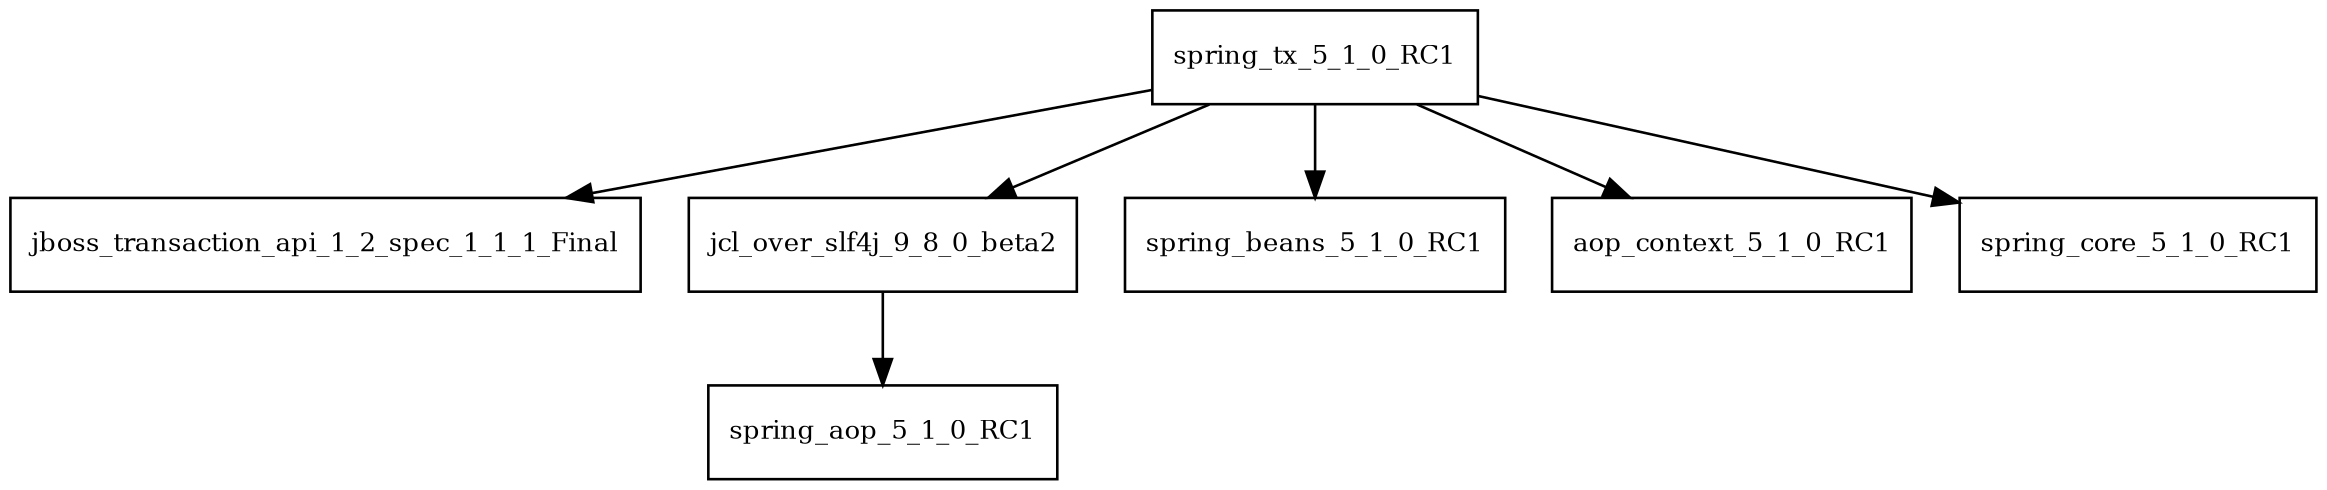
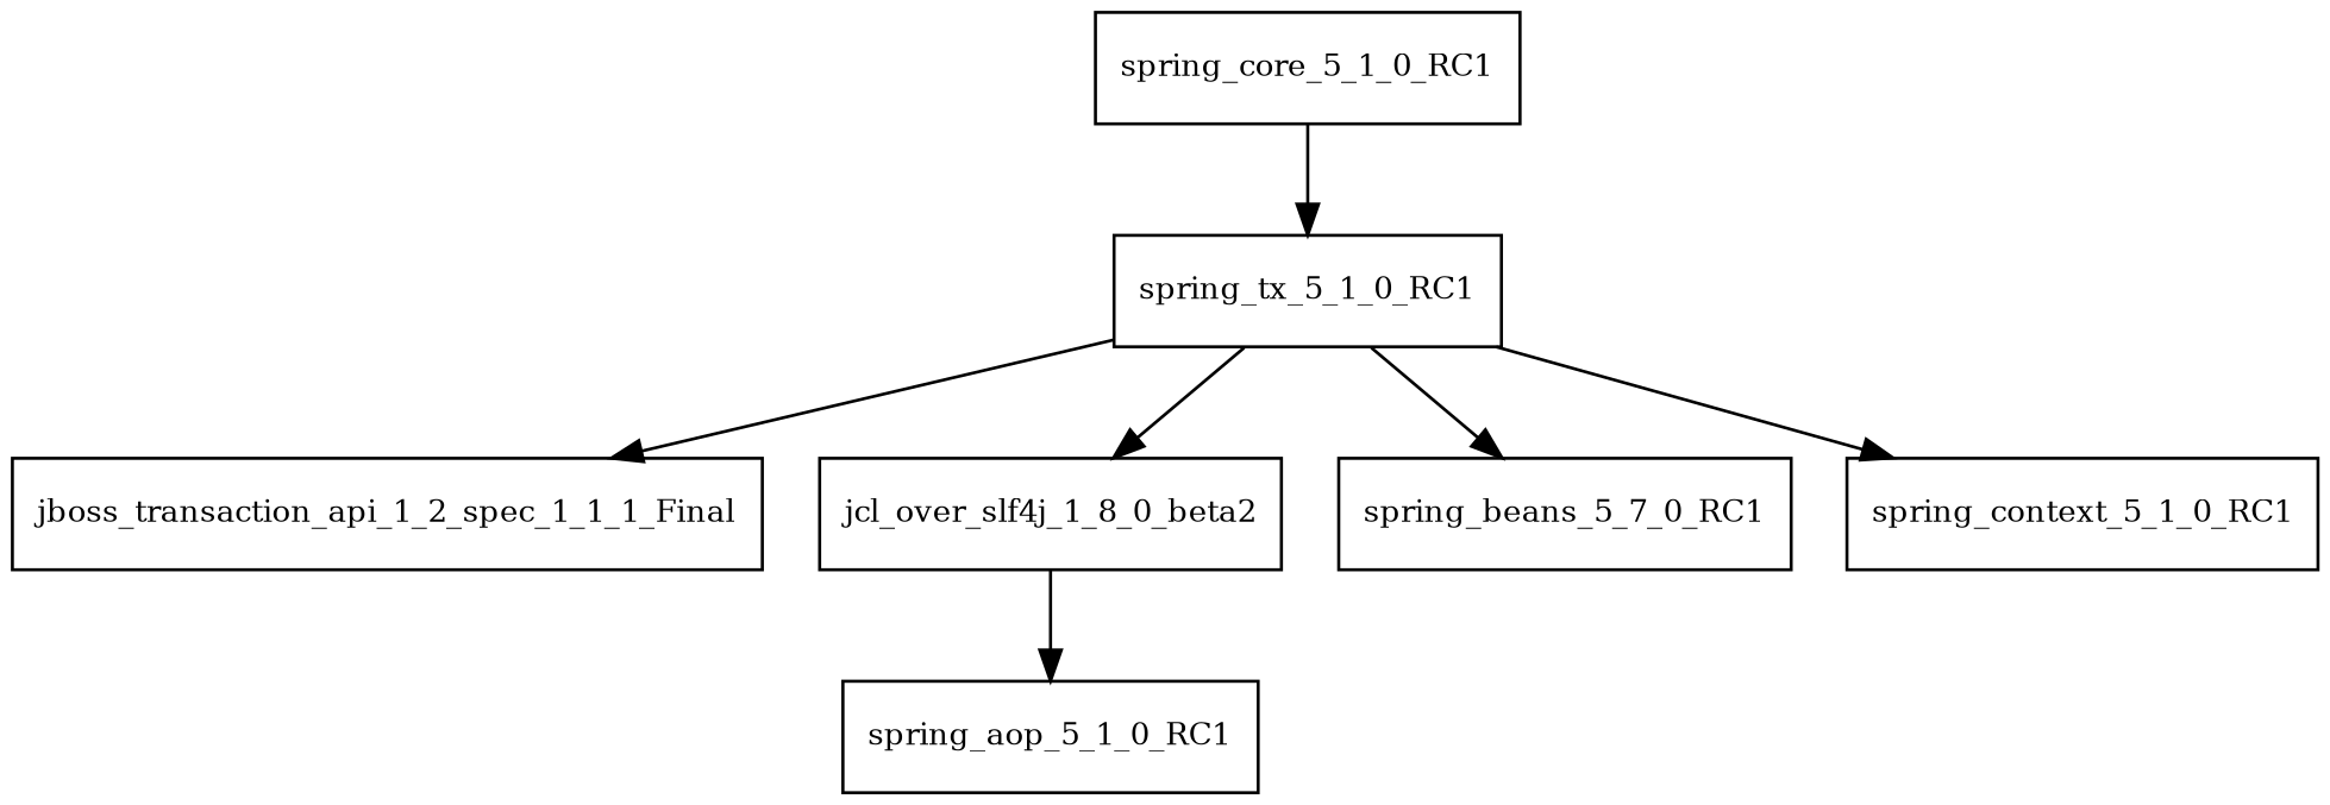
  digraph {
    node [fontsize=10.0 shape=box]
    spring_tx_5_1_0_RC1
    jboss_transaction_api_1_2_spec_1_1_1_Final
-   jcl_over_slf4j_1_8_0_beta2 [label=jcl_over_slf4j_9_8_0_beta2]
-   spring_beans_5_1_0_RC1
-   spring_context_5_1_0_RC1 [label=aop_context_5_1_0_RC1]
+   jcl_over_slf4j_1_8_0_beta2
+   spring_beans_5_1_0_RC1 [label=spring_beans_5_7_0_RC1]
+   spring_context_5_1_0_RC1
    spring_core_5_1_0_RC1
    spring_aop_5_1_0_RC1
    spring_tx_5_1_0_RC1 -> jboss_transaction_api_1_2_spec_1_1_1_Final
    spring_tx_5_1_0_RC1 -> jcl_over_slf4j_1_8_0_beta2
    spring_tx_5_1_0_RC1 -> spring_beans_5_1_0_RC1
    spring_tx_5_1_0_RC1 -> spring_context_5_1_0_RC1
-   spring_tx_5_1_0_RC1 -> spring_core_5_1_0_RC1
+   spring_core_5_1_0_RC1 -> spring_tx_5_1_0_RC1
    jcl_over_slf4j_1_8_0_beta2 -> spring_aop_5_1_0_RC1
  }
